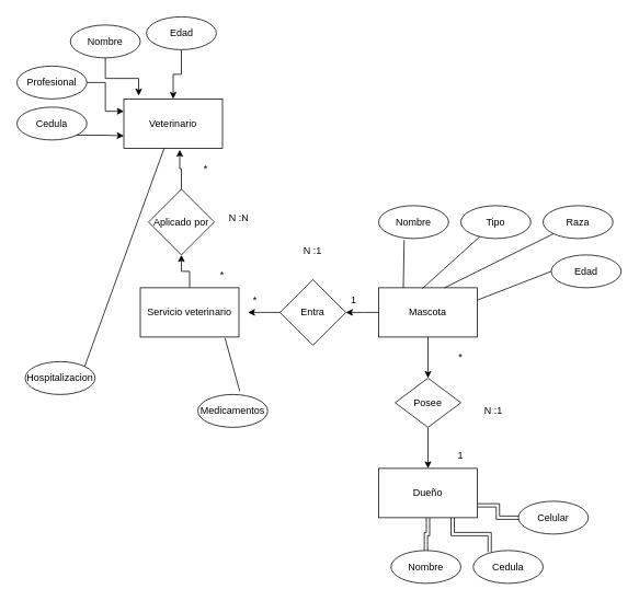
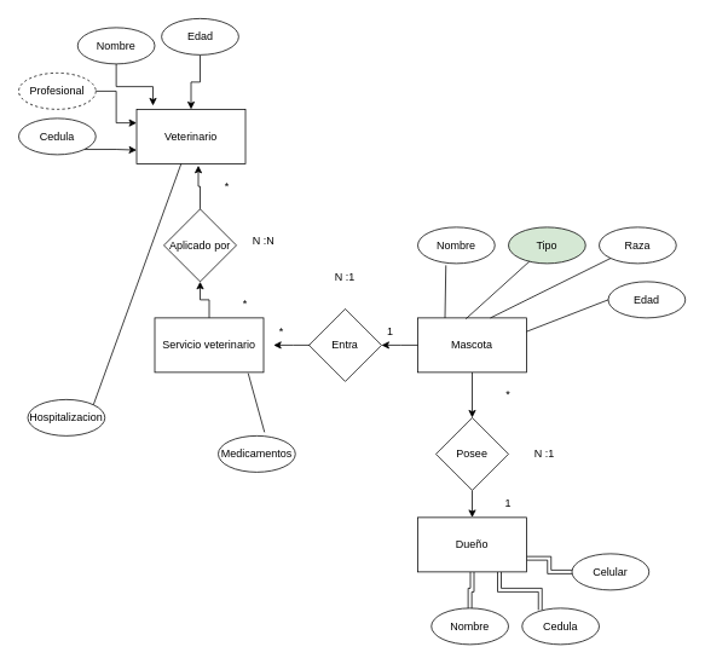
  <mxCell id="0" />
  <mxCell id="1" parent="0" />
  <mxCell id="2" style="edgeStyle=orthogonalEdgeStyle;rounded=0;orthogonalLoop=1;jettySize=auto;html=1;exitX=0.5;exitY=1;exitDx=0;exitDy=0;entryX=0.5;entryY=0;entryDx=0;entryDy=0;" edge="1" parent="1" source="3" target="21"><mxGeometry relative="1" as="geometry" /></mxCell>
  <mxCell id="3" value="Mascota" style="rounded=0;whiteSpace=wrap;html=1;" vertex="1" parent="1"><mxGeometry x="460" y="350" width="120" height="60" as="geometry" /></mxCell>
  <mxCell id="4" style="edgeStyle=orthogonalEdgeStyle;rounded=0;orthogonalLoop=1;jettySize=auto;html=1;exitX=0.5;exitY=0;exitDx=0;exitDy=0;entryX=0.5;entryY=1;entryDx=0;entryDy=0;" edge="1" parent="1" source="5" target="32"><mxGeometry relative="1" as="geometry" /></mxCell>
  <mxCell id="5" value="Servicio veterinario" style="rounded=0;whiteSpace=wrap;html=1;" vertex="1" parent="1"><mxGeometry x="170" y="350" width="120" height="60" as="geometry" /></mxCell>
  <mxCell id="6" value="Entra" style="rhombus;whiteSpace=wrap;html=1;" vertex="1" parent="1"><mxGeometry x="340" y="340" width="80" height="80" as="geometry" /></mxCell>
  <mxCell id="7" value="" style="curved=1;endArrow=classic;html=1;rounded=0;exitX=0;exitY=0.5;exitDx=0;exitDy=0;entryX=1;entryY=0.5;entryDx=0;entryDy=0;" edge="1" parent="1" source="3" target="6"><mxGeometry width="50" height="50" relative="1" as="geometry"><mxPoint x="330" y="460" as="sourcePoint" /><mxPoint x="380" y="410" as="targetPoint" /><Array as="points"><mxPoint x="440" y="380" /></Array></mxGeometry></mxCell>
  <mxCell id="8" value="" style="curved=1;endArrow=classic;html=1;rounded=0;exitX=0;exitY=0.5;exitDx=0;exitDy=0;entryX=1;entryY=0.5;entryDx=0;entryDy=0;" edge="1" parent="1"><mxGeometry width="50" height="50" relative="1" as="geometry"><mxPoint x="341" y="380" as="sourcePoint" /><mxPoint x="301" y="380" as="targetPoint" /><Array as="points"><mxPoint x="321" y="380" /></Array></mxGeometry></mxCell>
  <mxCell id="9" value="N :1" style="text;html=1;strokeColor=none;fillColor=none;align=center;verticalAlign=middle;whiteSpace=wrap;rounded=0;" vertex="1" parent="1"><mxGeometry x="350" y="290" width="60" height="30" as="geometry" /></mxCell>
  <mxCell id="10" value="*" style="text;html=1;strokeColor=none;fillColor=none;align=center;verticalAlign=middle;whiteSpace=wrap;rounded=0;" vertex="1" parent="1"><mxGeometry x="280" y="350" width="60" height="30" as="geometry" /></mxCell>
  <mxCell id="11" value="1" style="text;html=1;strokeColor=none;fillColor=none;align=center;verticalAlign=middle;whiteSpace=wrap;rounded=0;" vertex="1" parent="1"><mxGeometry x="400" y="350" width="60" height="30" as="geometry" /></mxCell>
  <mxCell id="12" value="Nombre" style="ellipse;whiteSpace=wrap;html=1;" vertex="1" parent="1"><mxGeometry x="460" y="250" width="85" height="40" as="geometry" /></mxCell>
- <mxCell id="13" value="Tipo" style="ellipse;whiteSpace=wrap;html=1;" vertex="1" parent="1"><mxGeometry x="560" y="250" width="85" height="40" as="geometry" /></mxCell>
+ <mxCell id="13" value="Tipo" style="ellipse;whiteSpace=wrap;html=1;fillColor=#d5e8d4;" vertex="1" parent="1"><mxGeometry x="560" y="250" width="85" height="40" as="geometry" /></mxCell>
  <mxCell id="14" value="Raza" style="ellipse;whiteSpace=wrap;html=1;" vertex="1" parent="1"><mxGeometry x="660" y="250" width="85" height="40" as="geometry" /></mxCell>
  <mxCell id="15" value="Edad" style="ellipse;whiteSpace=wrap;html=1;" vertex="1" parent="1"><mxGeometry x="670" y="310" width="85" height="40" as="geometry" /></mxCell>
  <mxCell id="16" value="" style="endArrow=none;html=1;rounded=0;exitX=0.25;exitY=0;exitDx=0;exitDy=0;entryX=0.365;entryY=1.05;entryDx=0;entryDy=0;entryPerimeter=0;" edge="1" parent="1" source="3" target="12"><mxGeometry width="50" height="50" relative="1" as="geometry"><mxPoint x="510" y="460" as="sourcePoint" /><mxPoint x="560" y="410" as="targetPoint" /></mxGeometry></mxCell>
  <mxCell id="17" value="" style="endArrow=none;html=1;rounded=0;exitX=0.442;exitY=0.017;exitDx=0;exitDy=0;exitPerimeter=0;" edge="1" parent="1" source="3" target="13"><mxGeometry width="50" height="50" relative="1" as="geometry"><mxPoint x="520" y="340" as="sourcePoint" /><mxPoint x="501" y="302" as="targetPoint" /></mxGeometry></mxCell>
  <mxCell id="18" value="" style="endArrow=none;html=1;rounded=0;entryX=0;entryY=1;entryDx=0;entryDy=0;" edge="1" parent="1" target="14"><mxGeometry width="50" height="50" relative="1" as="geometry"><mxPoint x="540" y="350" as="sourcePoint" /><mxPoint x="593" y="298" as="targetPoint" /></mxGeometry></mxCell>
  <mxCell id="19" value="" style="endArrow=none;html=1;rounded=0;entryX=0;entryY=0.5;entryDx=0;entryDy=0;exitX=1;exitY=0.25;exitDx=0;exitDy=0;" edge="1" parent="1" source="3"><mxGeometry width="50" height="50" relative="1" as="geometry"><mxPoint x="550" y="360" as="sourcePoint" /><mxPoint x="670" y="330" as="targetPoint" /></mxGeometry></mxCell>
  <mxCell id="20" style="edgeStyle=orthogonalEdgeStyle;rounded=0;orthogonalLoop=1;jettySize=auto;html=1;exitX=0.5;exitY=1;exitDx=0;exitDy=0;entryX=0.5;entryY=0;entryDx=0;entryDy=0;" edge="1" parent="1" source="21" target="25"><mxGeometry relative="1" as="geometry" /></mxCell>
- <mxCell id="21" value="Posee" style="rhombus;whiteSpace=wrap;html=1;" vertex="1" parent="1"><mxGeometry x="480" y="460" width="80" height="60" as="geometry" /></mxCell>
+ <mxCell id="21" value="Posee" style="rhombus;whiteSpace=wrap;html=1;" vertex="1" parent="1"><mxGeometry x="480" y="460" width="80" height="80" as="geometry" /></mxCell>
  <mxCell id="22" style="edgeStyle=orthogonalEdgeStyle;rounded=0;orthogonalLoop=1;jettySize=auto;html=1;exitX=1;exitY=0.75;exitDx=0;exitDy=0;entryX=0;entryY=0.5;entryDx=0;entryDy=0;verticalAlign=middle;shape=link;" edge="1" parent="1" source="25" target="30"><mxGeometry relative="1" as="geometry" /></mxCell>
  <mxCell id="23" style="edgeStyle=orthogonalEdgeStyle;rounded=0;orthogonalLoop=1;jettySize=auto;html=1;exitX=0.5;exitY=1;exitDx=0;exitDy=0;entryX=0.5;entryY=0;entryDx=0;entryDy=0;shape=link;" edge="1" parent="1" source="25" target="28"><mxGeometry relative="1" as="geometry" /></mxCell>
  <mxCell id="24" style="edgeStyle=orthogonalEdgeStyle;rounded=0;orthogonalLoop=1;jettySize=auto;html=1;exitX=0.75;exitY=1;exitDx=0;exitDy=0;entryX=0.235;entryY=0.05;entryDx=0;entryDy=0;entryPerimeter=0;shape=link;" edge="1" parent="1" source="25" target="29"><mxGeometry relative="1" as="geometry" /></mxCell>
  <mxCell id="25" value="Dueño" style="rounded=0;whiteSpace=wrap;html=1;" vertex="1" parent="1"><mxGeometry x="460" y="570" width="120" height="60" as="geometry" /></mxCell>
  <mxCell id="26" value="*" style="text;html=1;strokeColor=none;fillColor=none;align=center;verticalAlign=middle;whiteSpace=wrap;rounded=0;" vertex="1" parent="1"><mxGeometry x="530" y="420" width="60" height="30" as="geometry" /></mxCell>
  <mxCell id="27" value="1" style="text;html=1;strokeColor=none;fillColor=none;align=center;verticalAlign=middle;whiteSpace=wrap;rounded=0;" vertex="1" parent="1"><mxGeometry x="530" y="540" width="60" height="30" as="geometry" /></mxCell>
  <mxCell id="28" value="Nombre" style="ellipse;whiteSpace=wrap;html=1;" vertex="1" parent="1"><mxGeometry x="475" y="670" width="85" height="40" as="geometry" /></mxCell>
  <mxCell id="29" value="Cedula" style="ellipse;whiteSpace=wrap;html=1;" vertex="1" parent="1"><mxGeometry x="575" y="670" width="85" height="40" as="geometry" /></mxCell>
  <mxCell id="30" value="Celular" style="ellipse;whiteSpace=wrap;html=1;" vertex="1" parent="1"><mxGeometry x="630" y="610" width="85" height="40" as="geometry" /></mxCell>
  <mxCell id="31" style="edgeStyle=orthogonalEdgeStyle;rounded=0;orthogonalLoop=1;jettySize=auto;html=1;exitX=0.5;exitY=0;exitDx=0;exitDy=0;entryX=0.567;entryY=1.033;entryDx=0;entryDy=0;entryPerimeter=0;" edge="1" parent="1" source="32" target="33"><mxGeometry relative="1" as="geometry" /></mxCell>
  <mxCell id="32" value="Aplicado por" style="rhombus;whiteSpace=wrap;html=1;" vertex="1" parent="1"><mxGeometry x="180" y="230" width="80" height="80" as="geometry" /></mxCell>
  <mxCell id="33" value="Veterinario" style="rounded=0;whiteSpace=wrap;html=1;" vertex="1" parent="1"><mxGeometry x="150" y="120" width="120" height="60" as="geometry" /></mxCell>
  <mxCell id="34" value="*" style="text;html=1;strokeColor=none;fillColor=none;align=center;verticalAlign=middle;whiteSpace=wrap;rounded=0;" vertex="1" parent="1"><mxGeometry x="240" y="320" width="60" height="30" as="geometry" /></mxCell>
  <mxCell id="35" value="*" style="text;html=1;strokeColor=none;fillColor=none;align=center;verticalAlign=middle;whiteSpace=wrap;rounded=0;" vertex="1" parent="1"><mxGeometry x="220" y="190" width="60" height="30" as="geometry" /></mxCell>
  <mxCell id="36" value="N :N" style="text;html=1;strokeColor=none;fillColor=none;align=center;verticalAlign=middle;whiteSpace=wrap;rounded=0;" vertex="1" parent="1"><mxGeometry x="260" y="250" width="60" height="30" as="geometry" /></mxCell>
  <mxCell id="37" value="N :1" style="text;html=1;strokeColor=none;fillColor=none;align=center;verticalAlign=middle;whiteSpace=wrap;rounded=0;" vertex="1" parent="1"><mxGeometry x="570" y="485" width="60" height="30" as="geometry" /></mxCell>
  <mxCell id="38" value="Medicamentos" style="ellipse;whiteSpace=wrap;html=1;" vertex="1" parent="1"><mxGeometry x="240" y="480" width="85" height="40" as="geometry" /></mxCell>
  <mxCell id="39" value="Hospitalizacion" style="ellipse;whiteSpace=wrap;html=1;" vertex="1" parent="1"><mxGeometry x="30" y="440" width="85" height="40" as="geometry" /></mxCell>
  <mxCell id="40" value="" style="endArrow=none;html=1;rounded=0;exitX=0.6;exitY=-0.1;exitDx=0;exitDy=0;entryX=0.858;entryY=1.017;entryDx=0;entryDy=0;entryPerimeter=0;exitPerimeter=0;" edge="1" parent="1" source="38" target="5"><mxGeometry width="50" height="50" relative="1" as="geometry"><mxPoint x="290" y="468" as="sourcePoint" /><mxPoint x="291" y="410" as="targetPoint" /></mxGeometry></mxCell>
  <mxCell id="41" value="" style="endArrow=none;html=1;rounded=0;exitX=1;exitY=0;exitDx=0;exitDy=0;" edge="1" parent="1" source="39" target="33"><mxGeometry width="50" height="50" relative="1" as="geometry"><mxPoint x="135" y="460" as="sourcePoint" /><mxPoint x="147" y="394" as="targetPoint" /></mxGeometry></mxCell>
  <mxCell id="42" style="edgeStyle=orthogonalEdgeStyle;rounded=0;orthogonalLoop=1;jettySize=auto;html=1;exitX=1;exitY=1;exitDx=0;exitDy=0;entryX=0;entryY=0.75;entryDx=0;entryDy=0;" edge="1" parent="1" source="43" target="33"><mxGeometry relative="1" as="geometry" /></mxCell>
  <mxCell id="43" value="Cedula" style="ellipse;whiteSpace=wrap;html=1;" vertex="1" parent="1"><mxGeometry x="20" y="130" width="85" height="40" as="geometry" /></mxCell>
  <mxCell id="44" style="edgeStyle=orthogonalEdgeStyle;rounded=0;orthogonalLoop=1;jettySize=auto;html=1;exitX=1;exitY=0.5;exitDx=0;exitDy=0;entryX=0;entryY=0.25;entryDx=0;entryDy=0;" edge="1" parent="1" source="45" target="33"><mxGeometry relative="1" as="geometry" /></mxCell>
- <mxCell id="45" value="Profesional" style="ellipse;whiteSpace=wrap;html=1;" vertex="1" parent="1"><mxGeometry x="20" y="80" width="85" height="40" as="geometry" /></mxCell>
+ <mxCell id="45" value="Profesional" style="ellipse;whiteSpace=wrap;html=1;dashed=1;" vertex="1" parent="1"><mxGeometry x="20" y="80" width="85" height="40" as="geometry" /></mxCell>
  <mxCell id="46" style="edgeStyle=orthogonalEdgeStyle;rounded=0;orthogonalLoop=1;jettySize=auto;html=1;exitX=0.5;exitY=1;exitDx=0;exitDy=0;entryX=0.15;entryY=-0.067;entryDx=0;entryDy=0;entryPerimeter=0;" edge="1" parent="1" source="47" target="33"><mxGeometry relative="1" as="geometry" /></mxCell>
  <mxCell id="47" value="Nombre" style="ellipse;whiteSpace=wrap;html=1;" vertex="1" parent="1"><mxGeometry x="85" y="30" width="85" height="40" as="geometry" /></mxCell>
  <mxCell id="48" style="edgeStyle=orthogonalEdgeStyle;rounded=0;orthogonalLoop=1;jettySize=auto;html=1;exitX=0.5;exitY=1;exitDx=0;exitDy=0;" edge="1" parent="1" source="49" target="33"><mxGeometry relative="1" as="geometry" /></mxCell>
  <mxCell id="49" value="Edad" style="ellipse;whiteSpace=wrap;html=1;" vertex="1" parent="1"><mxGeometry x="177.5" y="20" width="85" height="40" as="geometry" /></mxCell>
